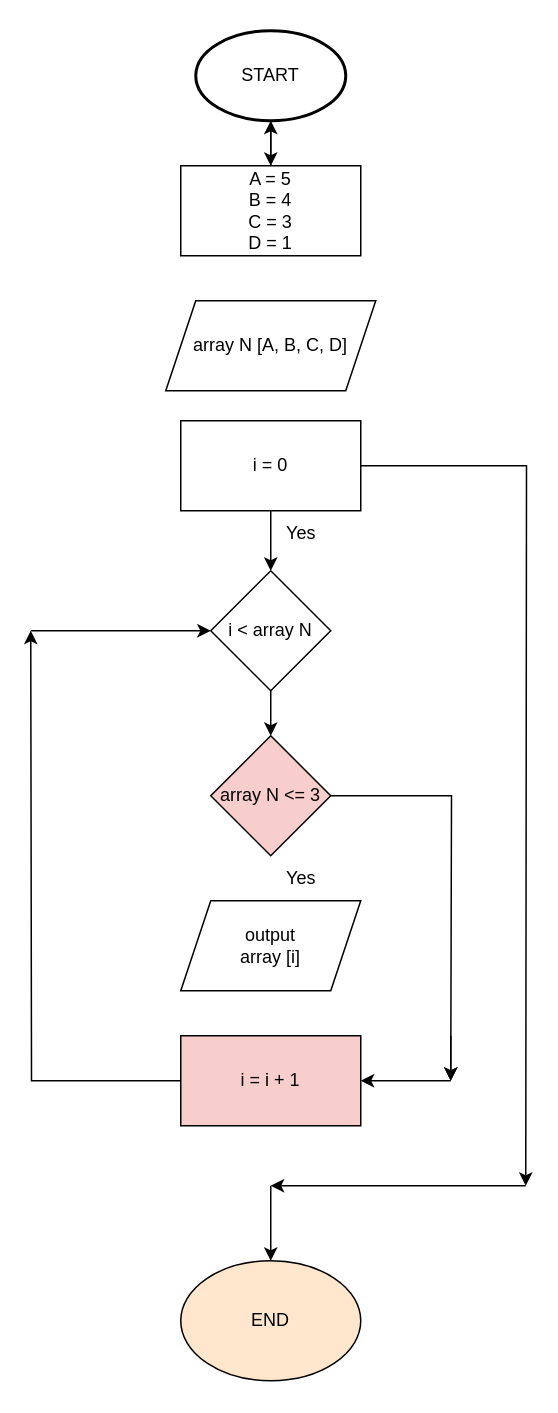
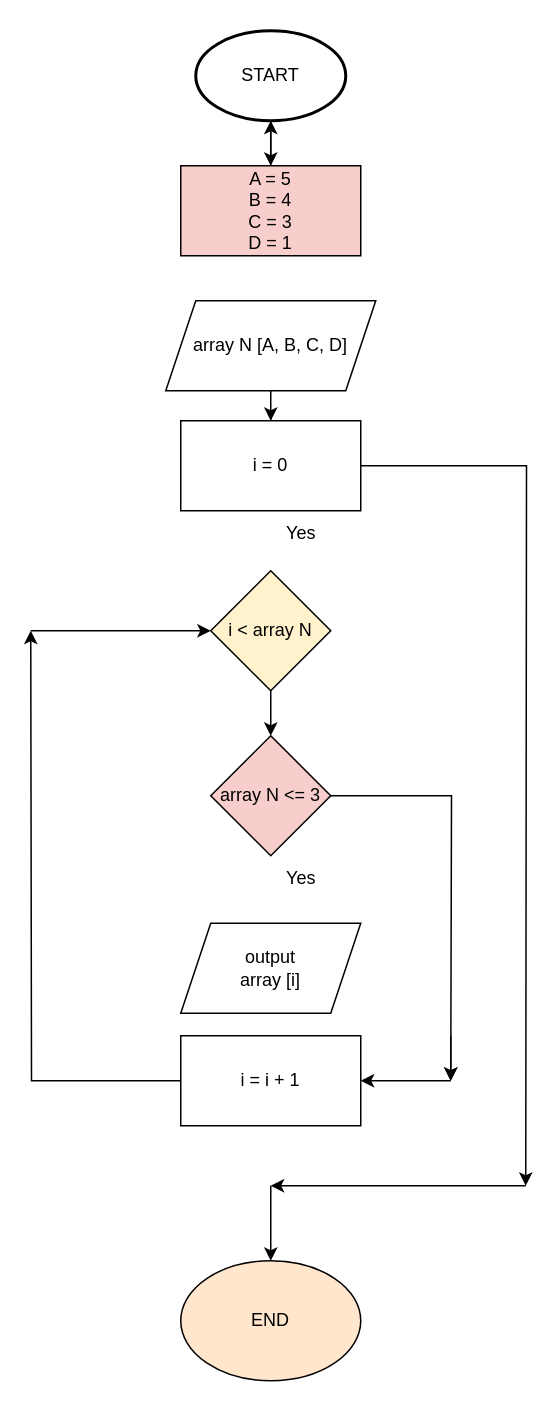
  <mxCell id="0" />
  <mxCell id="1" parent="0" />
  <mxCell id="2" value="" style="edgeStyle=orthogonalEdgeStyle;rounded=0;orthogonalLoop=1;jettySize=auto;html=1;" edge="1" parent="1" source="3"><mxGeometry relative="1" as="geometry"><mxPoint x="180" y="110" as="targetPoint" /></mxGeometry></mxCell>
  <mxCell id="3" value="START" style="strokeWidth=2;html=1;shape=mxgraph.flowchart.start_1;whiteSpace=wrap;" vertex="1" parent="1"><mxGeometry x="130" y="20" width="100" height="60" as="geometry" /></mxCell>
  <mxCell id="4" value="" style="edgeStyle=orthogonalEdgeStyle;rounded=0;orthogonalLoop=1;jettySize=auto;html=1;" edge="1" parent="1" source="5" target="3"><mxGeometry relative="1" as="geometry" /></mxCell>
- <mxCell id="5" value="A = 5&lt;div&gt;B = 4&lt;/div&gt;&lt;div&gt;C = 3&lt;/div&gt;&lt;div&gt;D = 1&lt;/div&gt;" style="rounded=0;whiteSpace=wrap;html=1;" vertex="1" parent="1"><mxGeometry x="120" y="110" width="120" height="60" as="geometry" /></mxCell>
+ <mxCell id="5" value="A = 5&lt;div&gt;B = 4&lt;/div&gt;&lt;div&gt;C = 3&lt;/div&gt;&lt;div&gt;D = 1&lt;/div&gt;" style="rounded=0;whiteSpace=wrap;html=1;fillColor=#f8cecc;" vertex="1" parent="1"><mxGeometry x="120" y="110" width="120" height="60" as="geometry" /></mxCell>
+ <mxCell id="6" value="" style="edgeStyle=orthogonalEdgeStyle;rounded=0;orthogonalLoop=1;jettySize=auto;html=1;" edge="1" parent="1" source="7" target="10"><mxGeometry relative="1" as="geometry" /></mxCell>
  <mxCell id="7" value="array N [A, B, C, D]" style="shape=parallelogram;perimeter=parallelogramPerimeter;whiteSpace=wrap;html=1;fixedSize=1;" vertex="1" parent="1"><mxGeometry x="110" y="200" width="140" height="60" as="geometry" /></mxCell>
- <mxCell id="8" value="" style="edgeStyle=orthogonalEdgeStyle;rounded=0;orthogonalLoop=1;jettySize=auto;html=1;" edge="1" parent="1" source="10" target="12"><mxGeometry relative="1" as="geometry" /></mxCell>
  <mxCell id="9" value="" style="edgeStyle=orthogonalEdgeStyle;rounded=0;orthogonalLoop=1;jettySize=auto;html=1;" edge="1" parent="1" source="10"><mxGeometry relative="1" as="geometry"><mxPoint x="350" y="790" as="targetPoint" /></mxGeometry></mxCell>
  <mxCell id="10" value="i = 0" style="rounded=0;whiteSpace=wrap;html=1;" vertex="1" parent="1"><mxGeometry x="120" y="280" width="120" height="60" as="geometry" /></mxCell>
  <mxCell id="11" value="" style="edgeStyle=orthogonalEdgeStyle;rounded=0;orthogonalLoop=1;jettySize=auto;html=1;" edge="1" parent="1" source="12" target="16"><mxGeometry relative="1" as="geometry" /></mxCell>
- <mxCell id="12" value="i &amp;lt; array N" style="rhombus;whiteSpace=wrap;html=1;" vertex="1" parent="1"><mxGeometry x="140" y="380" width="80" height="80" as="geometry" /></mxCell>
+ <mxCell id="12" value="i &amp;lt; array N" style="rhombus;whiteSpace=wrap;html=1;fillColor=#fff2cc;" vertex="1" parent="1"><mxGeometry x="140" y="380" width="80" height="80" as="geometry" /></mxCell>
  <mxCell id="13" value="Yes" style="text;html=1;align=center;verticalAlign=middle;resizable=0;points=[];autosize=1;strokeColor=none;fillColor=none;" vertex="1" parent="1"><mxGeometry x="180" y="340" width="40" height="30" as="geometry" /></mxCell>
  <mxCell id="14" value="" style="edgeStyle=orthogonalEdgeStyle;rounded=0;orthogonalLoop=1;jettySize=auto;html=1;" edge="1" parent="1" source="16"><mxGeometry relative="1" as="geometry"><mxPoint x="300" y="720" as="targetPoint" /></mxGeometry></mxCell>
  <mxCell id="15" value="&lt;div&gt;&lt;br&gt;&lt;/div&gt;&lt;div&gt;&lt;br&gt;&lt;/div&gt;" style="edgeLabel;html=1;align=center;verticalAlign=middle;resizable=0;points=[];" connectable="0" vertex="1" parent="14"><mxGeometry x="0.977" y="-1" relative="1" as="geometry"><mxPoint as="offset" /></mxGeometry></mxCell>
  <mxCell id="16" value="array N &amp;lt;= 3" style="rhombus;whiteSpace=wrap;html=1;fillColor=#f8cecc;" vertex="1" parent="1"><mxGeometry x="140" y="490" width="80" height="80" as="geometry" /></mxCell>
  <mxCell id="17" value="Yes" style="text;html=1;align=center;verticalAlign=middle;resizable=0;points=[];autosize=1;strokeColor=none;fillColor=none;" vertex="1" parent="1"><mxGeometry x="180" y="570" width="40" height="30" as="geometry" /></mxCell>
  <mxCell id="18" value="" style="edgeStyle=orthogonalEdgeStyle;rounded=0;orthogonalLoop=1;jettySize=auto;html=1;" edge="1" parent="1"><mxGeometry relative="1" as="geometry"><mxPoint x="300" y="690" as="sourcePoint" /><mxPoint x="300" y="720" as="targetPoint" /></mxGeometry></mxCell>
- <mxCell id="19" value="output&lt;div&gt;array [i]&lt;/div&gt;" style="shape=parallelogram;perimeter=parallelogramPerimeter;whiteSpace=wrap;html=1;fixedSize=1;" vertex="1" parent="1"><mxGeometry x="120" y="600" width="120" height="60" as="geometry" /></mxCell>
+ <mxCell id="19" value="output&lt;div&gt;array [i]&lt;/div&gt;" style="shape=parallelogram;perimeter=parallelogramPerimeter;whiteSpace=wrap;html=1;fixedSize=1;" vertex="1" parent="1"><mxGeometry x="120" y="615" width="120" height="60" as="geometry" /></mxCell>
  <mxCell id="20" value="" style="edgeStyle=orthogonalEdgeStyle;rounded=0;orthogonalLoop=1;jettySize=auto;html=1;" edge="1" parent="1" source="21"><mxGeometry relative="1" as="geometry"><mxPoint x="20" y="420" as="targetPoint" /></mxGeometry></mxCell>
- <mxCell id="21" value="i = i + 1" style="rounded=0;whiteSpace=wrap;html=1;direction=west;fillColor=#f8cecc;" vertex="1" parent="1"><mxGeometry x="120" y="690" width="120" height="60" as="geometry" /></mxCell>
+ <mxCell id="21" value="i = i + 1" style="rounded=0;whiteSpace=wrap;html=1;direction=west;" vertex="1" parent="1"><mxGeometry x="120" y="690" width="120" height="60" as="geometry" /></mxCell>
  <mxCell id="22" value="" style="endArrow=classic;html=1;rounded=0;entryX=0;entryY=0.5;entryDx=0;entryDy=0;" edge="1" parent="1" target="12"><mxGeometry width="50" height="50" relative="1" as="geometry"><mxPoint x="20" y="420" as="sourcePoint" /><mxPoint x="210" y="510" as="targetPoint" /></mxGeometry></mxCell>
  <mxCell id="23" value="" style="endArrow=classic;html=1;rounded=0;entryX=0;entryY=0.5;entryDx=0;entryDy=0;" edge="1" parent="1" target="21"><mxGeometry width="50" height="50" relative="1" as="geometry"><mxPoint x="300" y="720" as="sourcePoint" /><mxPoint x="270" y="750" as="targetPoint" /></mxGeometry></mxCell>
  <mxCell id="24" value="" style="endArrow=classic;html=1;rounded=0;" edge="1" parent="1"><mxGeometry width="50" height="50" relative="1" as="geometry"><mxPoint x="350" y="790" as="sourcePoint" /><mxPoint x="180" y="790" as="targetPoint" /></mxGeometry></mxCell>
  <mxCell id="25" value="" style="endArrow=classic;html=1;rounded=0;" edge="1" parent="1"><mxGeometry width="50" height="50" relative="1" as="geometry"><mxPoint x="180" y="790" as="sourcePoint" /><mxPoint x="180" y="840" as="targetPoint" /></mxGeometry></mxCell>
  <mxCell id="26" value="END" style="ellipse;whiteSpace=wrap;html=1;fillColor=#ffe6cc;" vertex="1" parent="1"><mxGeometry x="120" y="840" width="120" height="80" as="geometry" /></mxCell>
